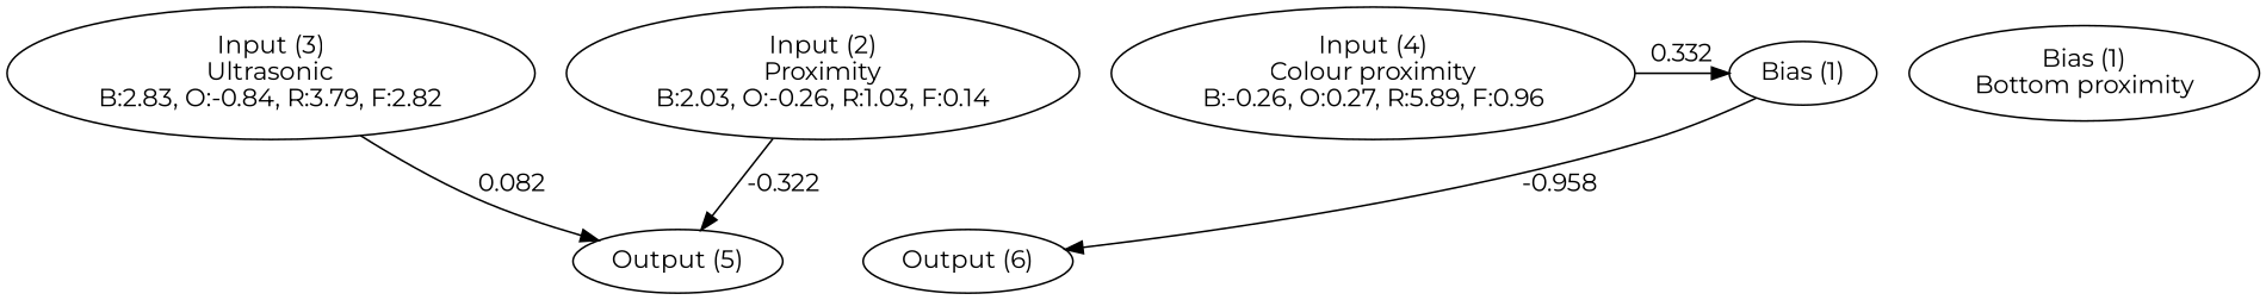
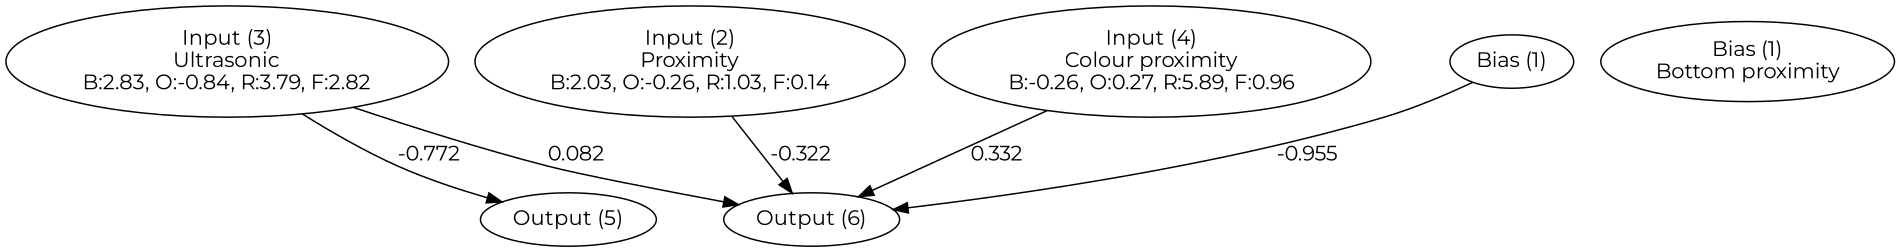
  digraph {
    fontname=Montserrat
    node [fontname=Montserrat]
    edge [fontname=Montserrat]
    n1 [label="Bias (1)"]
    n2 [label="Bias (1)\nBottom proximity"]
    n3 [label="Input (2)\nProximity\nB:2.03, O:-0.26, R:1.03, F:0.14"]
    n4 [label="Input (3)\nUltrasonic\nB:2.83, O:-0.84, R:3.79, F:2.82"]
    n5 [label="Input (4)\nColour proximity\nB:-0.26, O:0.27, R:5.89, F:0.96"]
    n6 [label="Output (5)"]
    n7 [label="Output (6)"]
    subgraph sub_1 {
      rank=same
      n1
      n2
      n3
      n4
      n5
    }
    subgraph sub_2 {
      rank=same
      n6
      n7
    }
-   n1 -> n7 [label=-0.958]
-   n3 -> n6 [label=-0.322]
-   n4 -> n6 [label=0.082]
-   n5 -> n1 [label=0.332]
+   n1 -> n7 [label=-0.955]
+   n3 -> n7 [label=-0.322]
+   n4 -> n6 [label=-0.772]
+   n4 -> n7 [label=0.082]
+   n5 -> n7 [label=0.332]
  }
